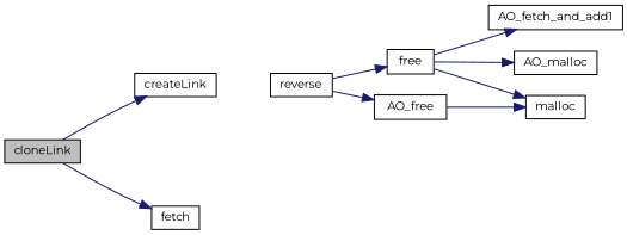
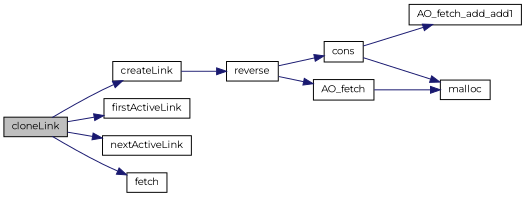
  digraph {
    fontname=Montserrat
    rankdir=LR
    node [color=black fillcolor=white fontname=Montserrat fontsize=10 shape=record style=filled]
    edge [color=midnightblue fontname=Montserrat fontsize=10 labelfontname=Helvetica labelfontsize=10 style=solid]
    n1 [fillcolor=grey75 fontcolor=black height=0.2 label=cloneLink width=0.4]
    n2 [height=0.2 label=createLink width=0.4]
+   n3 [height=0.2 label=firstActiveLink width=0.4]
+   n4 [height=0.2 label=nextActiveLink width=0.4]
    n5 [height=0.2 label=fetch width=0.4]
    n6 [height=0.2 label=reverse width=0.4]
-   n7 [height=0.2 label=free width=0.4]
-   n8 [height=0.2 label=AO_free width=0.4]
-   n9 [height=0.2 label=AO_fetch_and_add1 width=0.4]
-   n10 [height=0.2 label=AO_malloc width=0.4]
+   n7 [height=0.2 label=cons width=0.4]
+   n8 [height=0.2 label=AO_fetch width=0.4]
+   n9 [height=0.2 label=AO_fetch_add_add1 width=0.4]
    n11 [height=0.2 label=malloc width=0.4]
    n1 -> n2
+   n1 -> n3
+   n1 -> n4
    n1 -> n5
+   n2 -> n6
    n6 -> n7
    n6 -> n8
    n7 -> n9
-   n7 -> n10
    n7 -> n11
    n8 -> n11
  }
